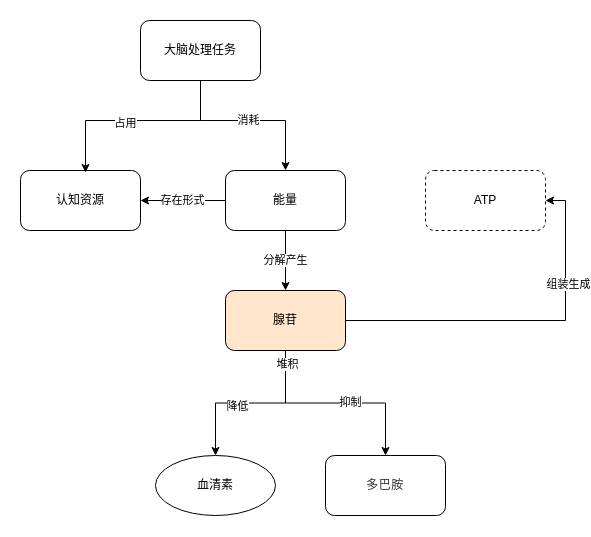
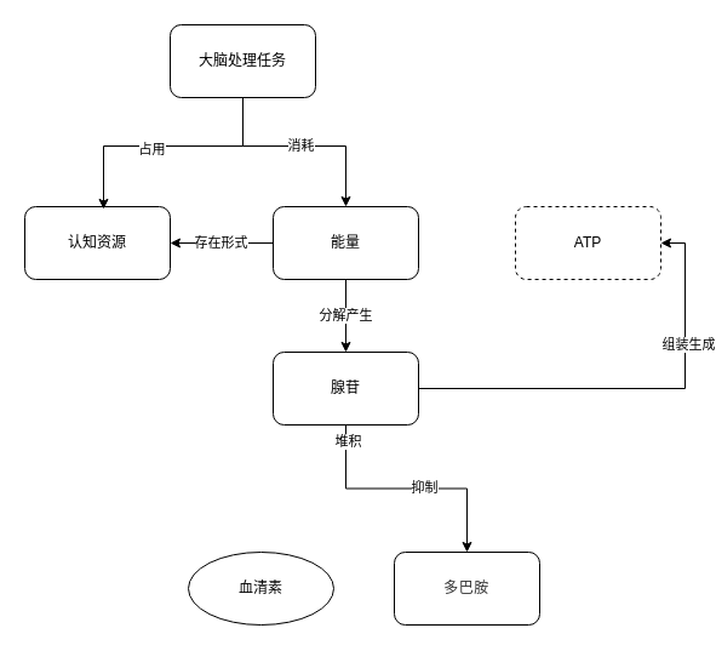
  <mxCell id="0" />
  <mxCell id="1" parent="0" />
  <mxCell id="2" value="认知资源" style="rounded=1;whiteSpace=wrap;html=1;" vertex="1" parent="1"><mxGeometry x="20" y="170" width="120" height="60" as="geometry" /></mxCell>
  <mxCell id="3" style="edgeStyle=orthogonalEdgeStyle;rounded=0;orthogonalLoop=1;jettySize=auto;html=1;" edge="1" parent="1" source="6"><mxGeometry relative="1" as="geometry"><mxPoint x="85" y="172" as="targetPoint" /><Array as="points"><mxPoint x="200" y="120" /><mxPoint x="85" y="120" /></Array></mxGeometry></mxCell>
  <mxCell id="4" value="占用" style="edgeLabel;html=1;align=center;verticalAlign=middle;resizable=0;points=[];" vertex="1" connectable="0" parent="3"><mxGeometry x="0.119" y="2" relative="1" as="geometry"><mxPoint as="offset" /></mxGeometry></mxCell>
  <mxCell id="5" value="消耗" style="edgeStyle=orthogonalEdgeStyle;rounded=0;orthogonalLoop=1;jettySize=auto;html=1;entryX=0.5;entryY=0;entryDx=0;entryDy=0;" edge="1" parent="1" source="6" target="9"><mxGeometry relative="1" as="geometry"><mxPoint x="295" y="180" as="targetPoint" /><Array as="points"><mxPoint x="200" y="120" /><mxPoint x="285" y="120" /></Array></mxGeometry></mxCell>
  <mxCell id="6" value="大脑处理任务" style="rounded=1;whiteSpace=wrap;html=1;" vertex="1" parent="1"><mxGeometry x="140" y="20" width="120" height="60" as="geometry" /></mxCell>
  <mxCell id="7" value="存在形式" style="edgeStyle=orthogonalEdgeStyle;rounded=0;orthogonalLoop=1;jettySize=auto;html=1;" edge="1" parent="1" source="9" target="2"><mxGeometry relative="1" as="geometry" /></mxCell>
  <mxCell id="8" value="分解产生" style="edgeStyle=orthogonalEdgeStyle;rounded=0;orthogonalLoop=1;jettySize=auto;html=1;" edge="1" parent="1" source="9" target="18"><mxGeometry relative="1" as="geometry" /></mxCell>
  <mxCell id="9" value="能量" style="rounded=1;whiteSpace=wrap;html=1;" vertex="1" parent="1"><mxGeometry x="225" y="170" width="120" height="60" as="geometry" /></mxCell>
  <mxCell id="10" value="ATP" style="whiteSpace=wrap;html=1;rounded=1;dashed=1;" vertex="1" parent="1"><mxGeometry x="425" y="170" width="120" height="60" as="geometry" /></mxCell>
  <mxCell id="11" style="edgeStyle=orthogonalEdgeStyle;rounded=0;orthogonalLoop=1;jettySize=auto;html=1;entryX=1;entryY=0.5;entryDx=0;entryDy=0;" edge="1" parent="1" source="18" target="10"><mxGeometry relative="1" as="geometry" /></mxCell>
  <mxCell id="12" value="组装生成" style="edgeLabel;html=1;align=center;verticalAlign=middle;resizable=0;points=[];" vertex="1" connectable="0" parent="11"><mxGeometry x="0.428" y="-2" relative="1" as="geometry"><mxPoint as="offset" /></mxGeometry></mxCell>
- <mxCell id="13" value="" style="edgeStyle=orthogonalEdgeStyle;rounded=0;orthogonalLoop=1;jettySize=auto;html=1;" edge="1" parent="1" source="18" target="19"><mxGeometry relative="1" as="geometry" /></mxCell>
- <mxCell id="14" value="降低" style="edgeLabel;html=1;align=center;verticalAlign=middle;resizable=0;points=[];" vertex="1" connectable="0" parent="13"><mxGeometry x="0.16" y="3" relative="1" as="geometry"><mxPoint x="1" as="offset" /></mxGeometry></mxCell>
  <mxCell id="15" style="edgeStyle=orthogonalEdgeStyle;rounded=0;orthogonalLoop=1;jettySize=auto;html=1;exitX=0.5;exitY=1;exitDx=0;exitDy=0;entryX=0.5;entryY=0;entryDx=0;entryDy=0;" edge="1" parent="1" source="18" target="20"><mxGeometry relative="1" as="geometry"><mxPoint x="395" y="430" as="targetPoint" /></mxGeometry></mxCell>
  <mxCell id="16" value="堆积" style="edgeLabel;html=1;align=center;verticalAlign=middle;resizable=0;points=[];" vertex="1" connectable="0" parent="15"><mxGeometry x="-0.873" y="1" relative="1" as="geometry"><mxPoint as="offset" /></mxGeometry></mxCell>
  <mxCell id="17" value="抑制" style="edgeLabel;html=1;align=center;verticalAlign=middle;resizable=0;points=[];" vertex="1" connectable="0" parent="15"><mxGeometry x="0.127" y="2" relative="1" as="geometry"><mxPoint x="1" y="1" as="offset" /></mxGeometry></mxCell>
- <mxCell id="18" value="腺苷" style="whiteSpace=wrap;html=1;rounded=1;fillColor=#ffe6cc;" vertex="1" parent="1"><mxGeometry x="225" y="290" width="120" height="60" as="geometry" /></mxCell>
+ <mxCell id="18" value="腺苷" style="whiteSpace=wrap;html=1;rounded=1;" vertex="1" parent="1"><mxGeometry x="225" y="290" width="120" height="60" as="geometry" /></mxCell>
  <mxCell id="19" value="血清素" style="ellipse;whiteSpace=wrap;html=1;" vertex="1" parent="1"><mxGeometry x="155" y="455" width="120" height="60" as="geometry" /></mxCell>
  <mxCell id="20" value="&lt;span style=&quot;color: rgb(51 , 51 , 51) ; letter-spacing: 0.5px ; text-align: justify ; background-color: rgb(255 , 255 , 255)&quot;&gt;&lt;font style=&quot;font-size: 12px&quot;&gt;多巴胺&lt;/font&gt;&lt;/span&gt;" style="whiteSpace=wrap;html=1;rounded=1;" vertex="1" parent="1"><mxGeometry x="325" y="455" width="120" height="60" as="geometry" /></mxCell>
